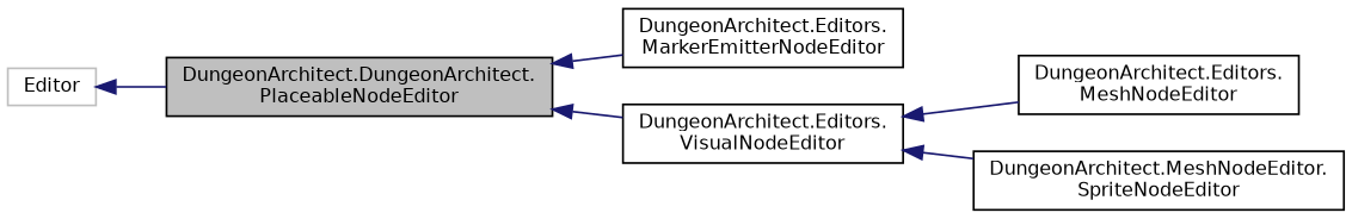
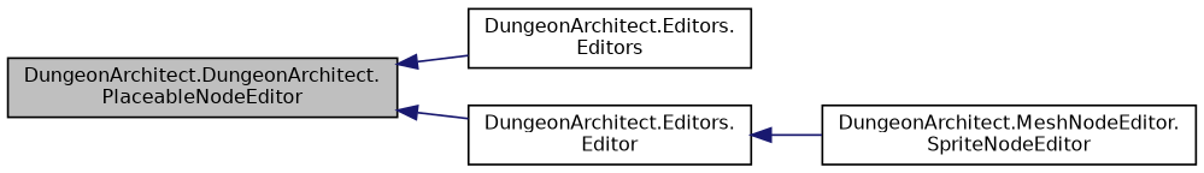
  digraph {
    rankdir=LR
    node [color=black fillcolor=white fontname=Helvetica fontsize=10 shape=record style=filled]
    edge [color=midnightblue dir=back fontname=Helvetica fontsize=10 labelfontname=Helvetica labelfontsize=10 style=solid]
    n1 [fillcolor=grey75 fontcolor=black height=0.2 label="DungeonArchitect.DungeonArchitect.\lPlaceableNodeEditor" width=0.4]
-   n2 [height=0.2 label="DungeonArchitect.Editors.\lMarkerEmitterNodeEditor" width=0.4]
-   n3 [height=0.2 label="DungeonArchitect.Editors.\lVisualNodeEditor" width=0.4]
-   n4 [height=0.2 label="DungeonArchitect.Editors.\lMeshNodeEditor" width=0.4]
+   n2 [height=0.2 label="DungeonArchitect.Editors.\lEditors" width=0.4]
+   n3 [height=0.2 label="DungeonArchitect.Editors.\lEditor" width=0.4]
    n5 [height=0.2 label="DungeonArchitect.MeshNodeEditor.\lSpriteNodeEditor" width=0.4]
-   n6 [color=grey75 height=0.2 label=Editor width=0.4]
    n1 -> n2
    n1 -> n3
-   n3 -> n4
    n3 -> n5
-   n6 -> n1
  }
